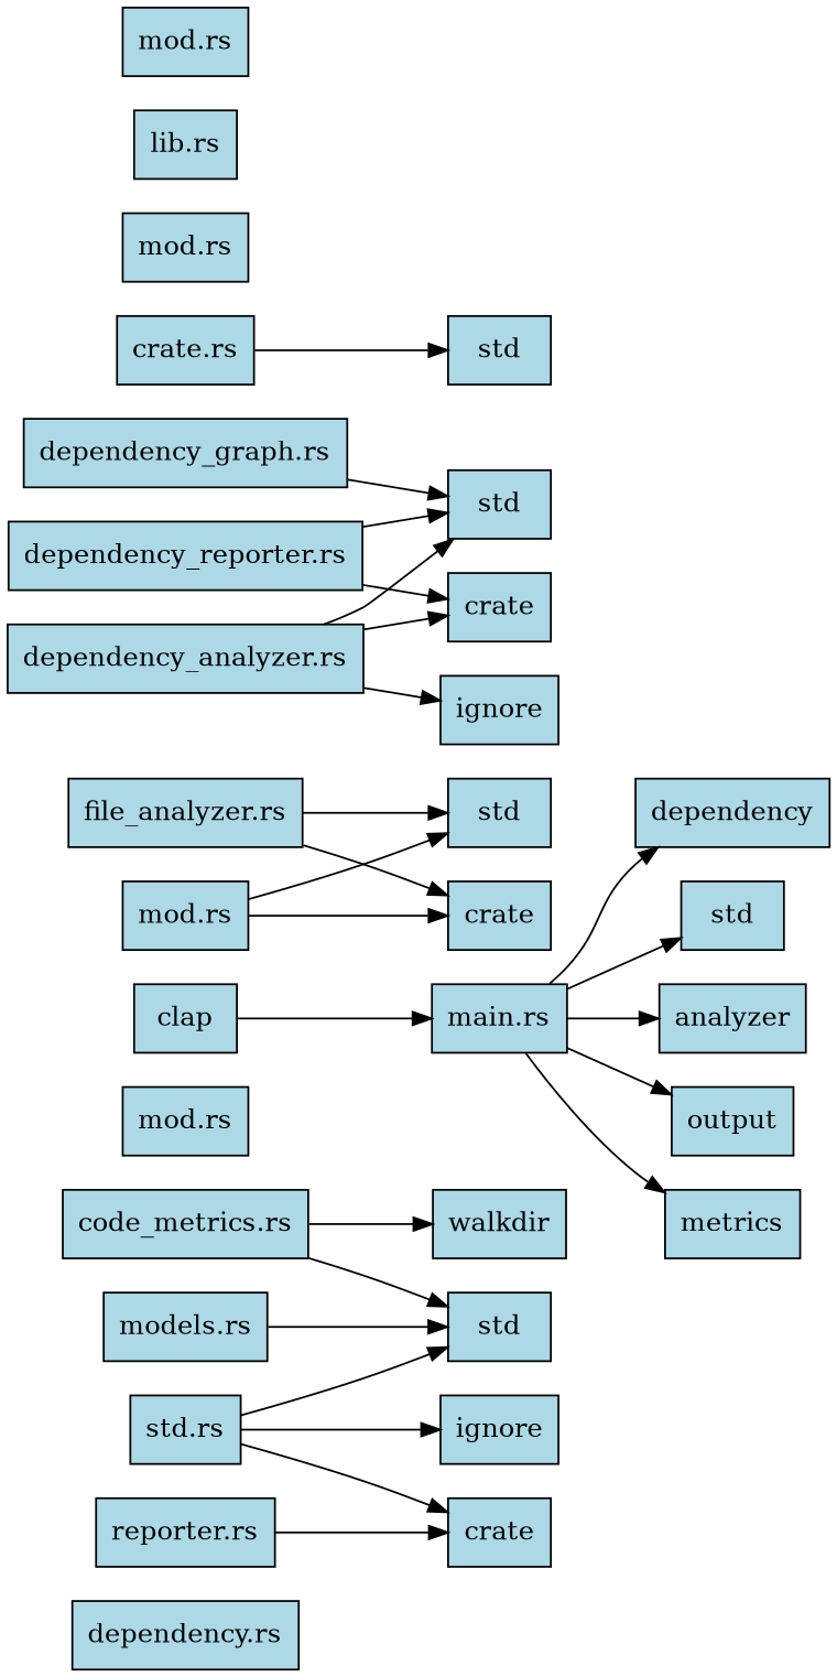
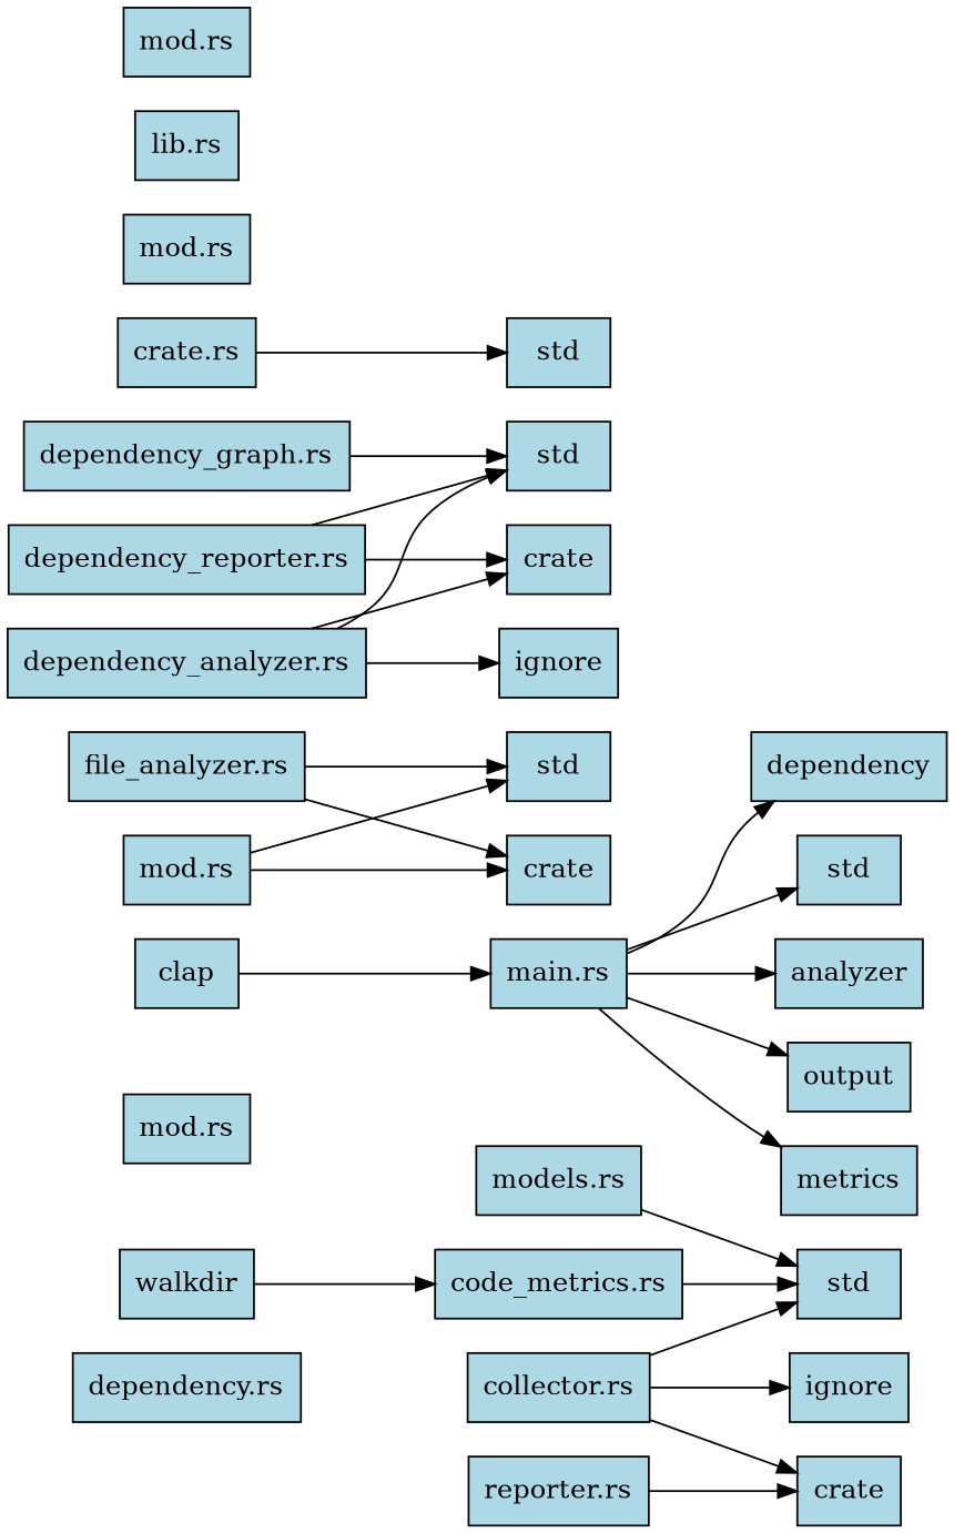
  digraph {
    rankdir=LR
    node [fillcolor=lightblue shape=box style=filled]
    n1 [label="dependency.rs"]
-   n2 [label="std.rs"]
+   n2 [label="collector.rs"]
    n3 [label=std]
    n4 [label=crate]
    n5 [label=ignore]
    n6 [label="mod.rs"]
    n7 [label=dependency]
    n8 [label=std]
    n9 [label="models.rs"]
    n10 [label=std]
    n11 [label=crate]
    n12 [label=clap]
    n13 [label="main.rs"]
    n14 [label="file_analyzer.rs"]
    n15 [label=crate]
    n16 [label=std]
    n17 [label=analyzer]
    n18 [label="crate.rs"]
    n19 [label=std]
    n20 [label=output]
    n21 [label=metrics]
    n22 [label="code_metrics.rs"]
    n23 [label=walkdir]
    n24 [label="mod.rs"]
    n25 [label="dependency_reporter.rs"]
    n26 [label="dependency_graph.rs"]
    n27 [label="mod.rs"]
    n28 [label="dependency_analyzer.rs"]
    n29 [label=ignore]
    n30 [label="lib.rs"]
    n31 [label="reporter.rs"]
    n32 [label="mod.rs"]
    n2 -> n3
    n2 -> n4
    n2 -> n5
    n9 -> n3
    n12 -> n13
    n13 -> n7
    n13 -> n16
    n13 -> n17
    n13 -> n20
    n13 -> n21
    n14 -> n8
    n14 -> n15
    n18 -> n19
    n22 -> n3
-   n22 -> n23
+   n23 -> n22
    n24 -> n8
    n24 -> n15
    n25 -> n10
    n25 -> n11
    n26 -> n10
    n28 -> n10
    n28 -> n11
    n28 -> n29
    n31 -> n4
  }
